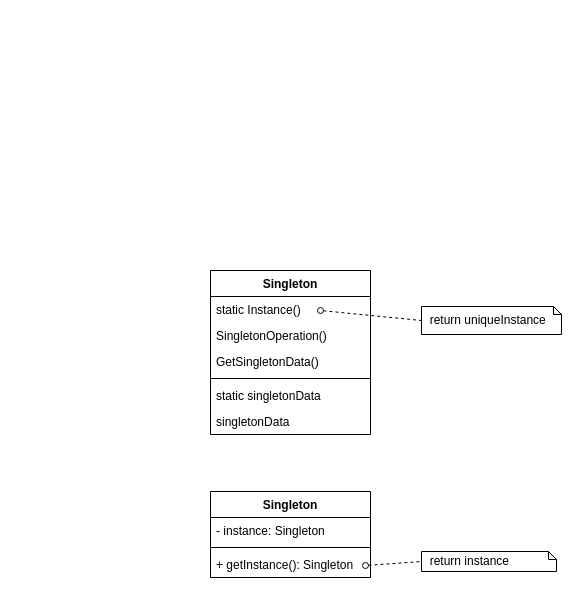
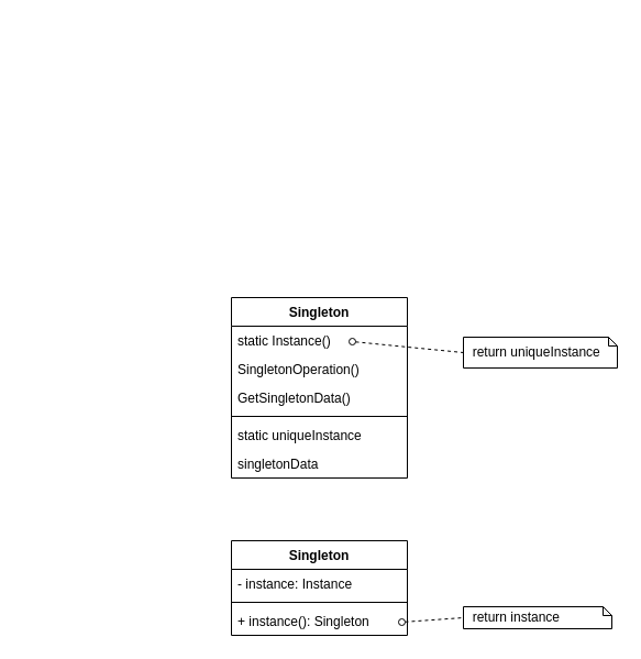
  <mxCell id="0" />
  <mxCell id="1" parent="0" />
  <mxCell id="2" value="Singleton&#10;" style="swimlane;fontStyle=1;align=center;verticalAlign=top;childLayout=stackLayout;horizontal=1;startSize=26;horizontalStack=0;resizeParent=1;resizeLast=0;collapsible=1;marginBottom=0;rounded=0;shadow=0;strokeWidth=1;" parent="1" vertex="1"><mxGeometry x="210" y="270" width="160" height="164" as="geometry"><mxRectangle x="190" y="250" width="160" height="26" as="alternateBounds" /></mxGeometry></mxCell>
  <mxCell id="3" value="static Instance()" style="text;align=left;verticalAlign=top;spacingLeft=4;spacingRight=4;overflow=hidden;rotatable=0;points=[[0,0.5],[1,0.5]];portConstraint=eastwest;" parent="2" vertex="1"><mxGeometry y="26" width="160" height="26" as="geometry" /></mxCell>
  <mxCell id="4" value="" style="endArrow=None;dashed=1;html=1;rounded=0;entryX=0;entryY=0.5;entryDx=0;entryDy=0;entryPerimeter=0;jumpStyle=none;startArrow=oval;startFill=0;" parent="2" target="10" edge="1"><mxGeometry width="50" height="50" relative="1" as="geometry"><mxPoint x="110" y="40" as="sourcePoint" /><mxPoint x="190" y="40" as="targetPoint" /></mxGeometry></mxCell>
  <mxCell id="5" value="SingletonOperation()" style="text;align=left;verticalAlign=top;spacingLeft=4;spacingRight=4;overflow=hidden;rotatable=0;points=[[0,0.5],[1,0.5]];portConstraint=eastwest;rounded=0;shadow=0;html=0;" parent="2" vertex="1"><mxGeometry y="52" width="160" height="26" as="geometry" /></mxCell>
  <mxCell id="6" value="GetSingletonData()" style="text;align=left;verticalAlign=top;spacingLeft=4;spacingRight=4;overflow=hidden;rotatable=0;points=[[0,0.5],[1,0.5]];portConstraint=eastwest;rounded=0;shadow=0;html=0;" parent="2" vertex="1"><mxGeometry y="78" width="160" height="26" as="geometry" /></mxCell>
  <mxCell id="7" value="" style="line;html=1;strokeWidth=1;align=left;verticalAlign=middle;spacingTop=-1;spacingLeft=3;spacingRight=3;rotatable=0;labelPosition=right;points=[];portConstraint=eastwest;" parent="2" vertex="1"><mxGeometry y="104" width="160" height="8" as="geometry" /></mxCell>
- <mxCell id="8" value="static singletonData" style="text;align=left;verticalAlign=top;spacingLeft=4;spacingRight=4;overflow=hidden;rotatable=0;points=[[0,0.5],[1,0.5]];portConstraint=eastwest;" parent="2" vertex="1"><mxGeometry y="112" width="160" height="26" as="geometry" /></mxCell>
+ <mxCell id="8" value="static uniqueInstance" style="text;align=left;verticalAlign=top;spacingLeft=4;spacingRight=4;overflow=hidden;rotatable=0;points=[[0,0.5],[1,0.5]];portConstraint=eastwest;" parent="2" vertex="1"><mxGeometry y="112" width="160" height="26" as="geometry" /></mxCell>
  <mxCell id="9" value="singletonData" style="text;align=left;verticalAlign=top;spacingLeft=4;spacingRight=4;overflow=hidden;rotatable=0;points=[[0,0.5],[1,0.5]];portConstraint=eastwest;" parent="2" vertex="1"><mxGeometry y="138" width="160" height="26" as="geometry" /></mxCell>
  <mxCell id="10" value="&amp;nbsp; return uniqueInstance" style="shape=note;whiteSpace=wrap;html=1;backgroundOutline=1;darkOpacity=0.05;strokeColor=default;fillColor=none;size=8;align=left;" parent="1" vertex="1"><mxGeometry x="421" y="306" width="140" height="28" as="geometry" /></mxCell>
  <mxCell id="11" value="" style="ellipse;whiteSpace=wrap;html=1;aspect=fixed;strokeColor=default;fillColor=default;" parent="1" vertex="1"><mxGeometry as="geometry" x="20" y="20" /></mxCell>
  <mxCell id="12" value="Singleton" style="swimlane;fontStyle=1;align=center;verticalAlign=top;childLayout=stackLayout;horizontal=1;startSize=26;horizontalStack=0;resizeParent=1;resizeParentMax=0;resizeLast=0;collapsible=1;marginBottom=0;" vertex="1" parent="1"><mxGeometry x="210" y="491" width="160" height="86" as="geometry" /></mxCell>
- <mxCell id="13" value="- instance: Singleton" style="text;strokeColor=none;fillColor=none;align=left;verticalAlign=top;spacingLeft=4;spacingRight=4;overflow=hidden;rotatable=0;points=[[0,0.5],[1,0.5]];portConstraint=eastwest;" vertex="1" parent="12"><mxGeometry y="26" width="160" height="26" as="geometry" /></mxCell>
+ <mxCell id="13" value="- instance: Instance" style="text;strokeColor=none;fillColor=none;align=left;verticalAlign=top;spacingLeft=4;spacingRight=4;overflow=hidden;rotatable=0;points=[[0,0.5],[1,0.5]];portConstraint=eastwest;" vertex="1" parent="12"><mxGeometry y="26" width="160" height="26" as="geometry" /></mxCell>
  <mxCell id="14" value="" style="line;strokeWidth=1;fillColor=none;align=left;verticalAlign=middle;spacingTop=-1;spacingLeft=3;spacingRight=3;rotatable=0;labelPosition=right;points=[];portConstraint=eastwest;" vertex="1" parent="12"><mxGeometry y="52" width="160" height="8" as="geometry" /></mxCell>
- <mxCell id="15" value="+ getInstance(): Singleton" style="text;strokeColor=none;fillColor=none;align=left;verticalAlign=top;spacingLeft=4;spacingRight=4;overflow=hidden;rotatable=0;points=[[0,0.5],[1,0.5]];portConstraint=eastwest;" vertex="1" parent="12"><mxGeometry y="60" width="160" height="26" as="geometry" /></mxCell>
+ <mxCell id="15" value="+ instance(): Singleton" style="text;strokeColor=none;fillColor=none;align=left;verticalAlign=top;spacingLeft=4;spacingRight=4;overflow=hidden;rotatable=0;points=[[0,0.5],[1,0.5]];portConstraint=eastwest;" vertex="1" parent="12"><mxGeometry y="60" width="160" height="26" as="geometry" /></mxCell>
  <mxCell id="16" value="" style="endArrow=None;dashed=1;html=1;rounded=0;entryX=0;entryY=0.5;entryDx=0;entryDy=0;entryPerimeter=0;jumpStyle=none;startArrow=oval;startFill=0;" edge="1" parent="1" target="17"><mxGeometry width="50" height="50" relative="1" as="geometry"><mxPoint x="365" y="565" as="sourcePoint" /><mxPoint x="255" y="315" as="targetPoint" /></mxGeometry></mxCell>
  <mxCell id="17" value="&amp;nbsp; return instance" style="shape=note;whiteSpace=wrap;html=1;backgroundOutline=1;darkOpacity=0.05;strokeColor=default;fillColor=none;size=8;align=left;" vertex="1" parent="1"><mxGeometry x="421" y="551" width="135" height="20" as="geometry" /></mxCell>
